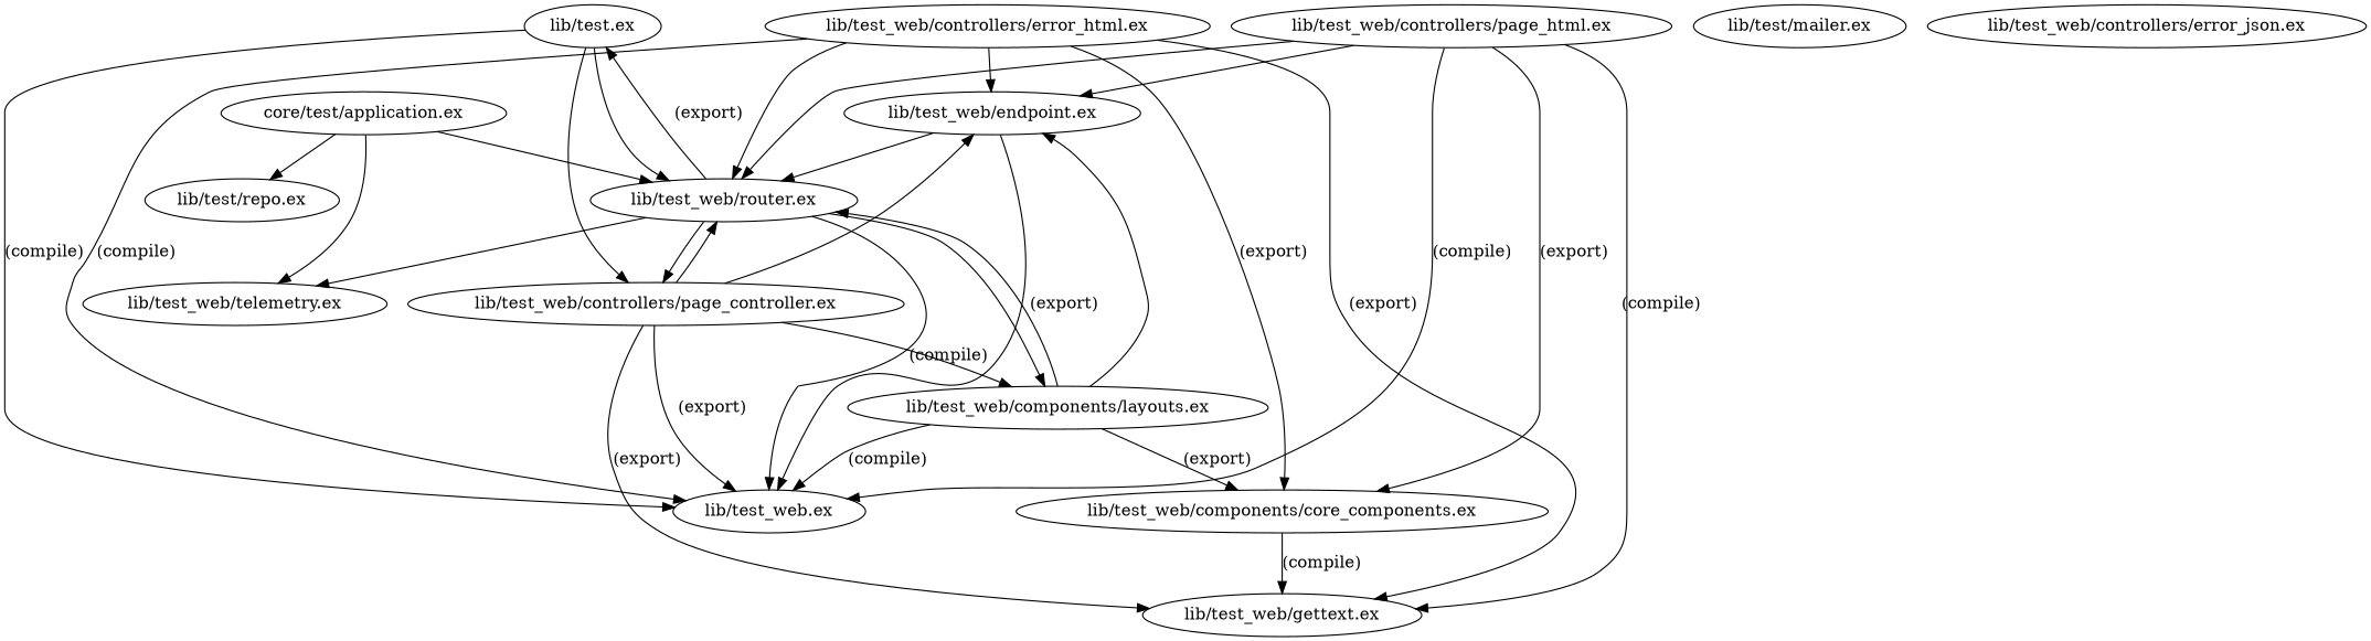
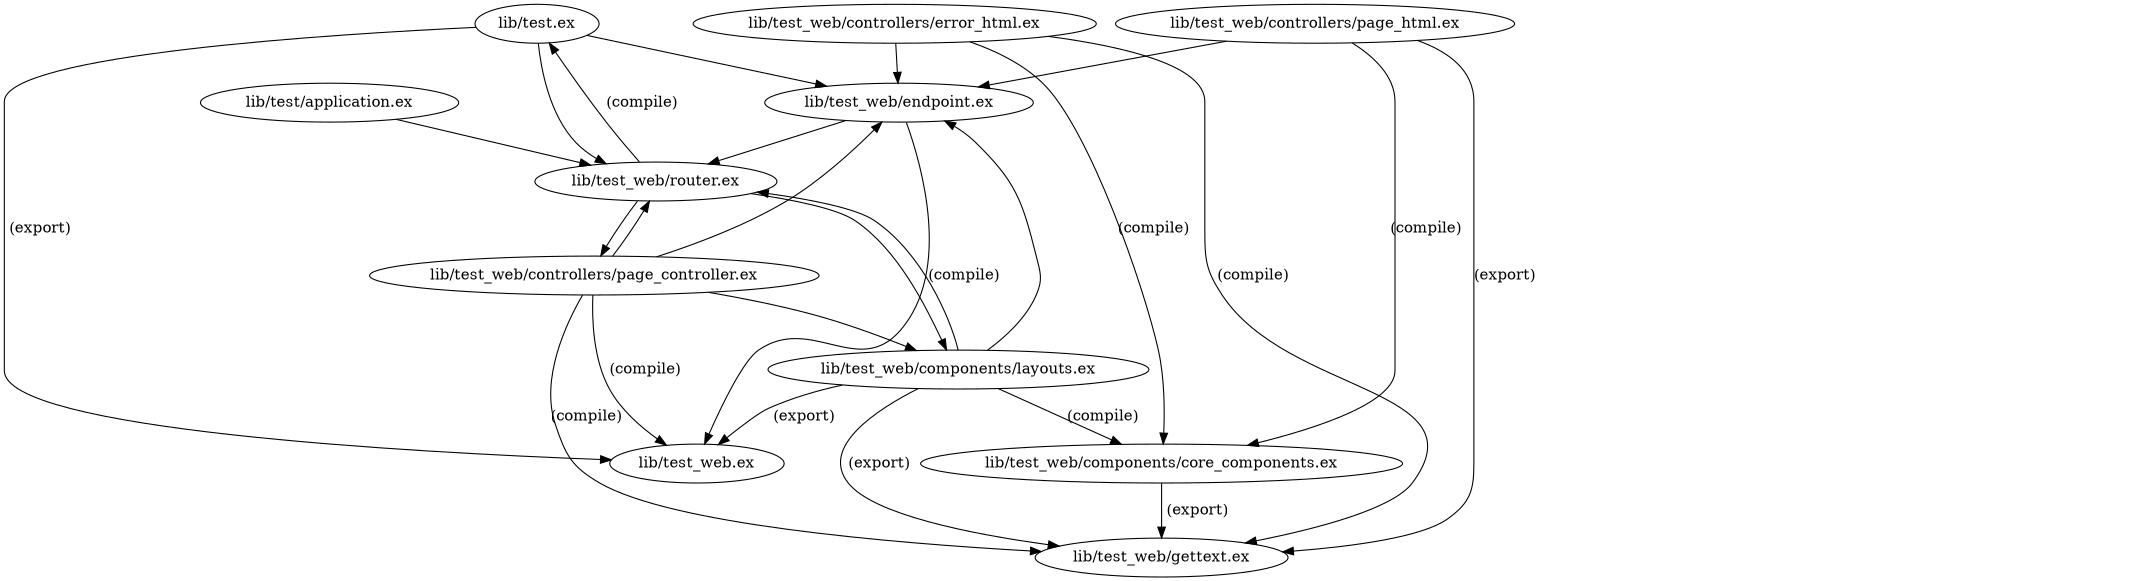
  digraph {
    "lib/test.ex"
    "lib/test_web.ex"
    "lib/test_web/endpoint.ex"
    "lib/test_web/router.ex"
    "lib/test_web/components/layouts.ex"
    "lib/test_web/controllers/page_controller.ex"
-   "lib/test_web/telemetry.ex"
    "lib/test_web/components/core_components.ex"
    "lib/test_web/gettext.ex"
-   "lib/test/application.ex" [label="core/test/application.ex"]
-   "lib/test/repo.ex"
-   "lib/test/mailer.ex"
+   "lib/test/application.ex"
    "lib/test_web/controllers/error_html.ex"
-   "lib/test_web/controllers/error_json.ex"
    "lib/test_web/controllers/page_html.ex"
-   "lib/test.ex" -> "lib/test_web.ex" [label="(compile)"]
-   "lib/test.ex" -> "lib/test_web/controllers/page_controller.ex"
+   "lib/test.ex" -> "lib/test_web.ex" [label="(export)"]
+   "lib/test.ex" -> "lib/test_web/endpoint.ex"
    "lib/test.ex" -> "lib/test_web/router.ex"
-   "lib/test_web/endpoint.ex" -> "lib/test_web.ex" [label="(export)"]
+   "lib/test_web/endpoint.ex" -> "lib/test_web.ex" [label="(compile)"]
    "lib/test_web/endpoint.ex" -> "lib/test_web/router.ex"
-   "lib/test_web/router.ex" -> "lib/test.ex" [label="(export)"]
-   "lib/test_web/router.ex" -> "lib/test_web.ex" [label="(compile)"]
+   "lib/test_web/router.ex" -> "lib/test.ex" [label="(compile)"]
    "lib/test_web/router.ex" -> "lib/test_web/components/layouts.ex"
    "lib/test_web/router.ex" -> "lib/test_web/controllers/page_controller.ex"
-   "lib/test_web/router.ex" -> "lib/test_web/telemetry.ex"
-   "lib/test_web/components/layouts.ex" -> "lib/test_web.ex" [label="(compile)"]
+   "lib/test_web/components/layouts.ex" -> "lib/test_web.ex" [label="(export)"]
    "lib/test_web/components/layouts.ex" -> "lib/test_web/endpoint.ex"
    "lib/test_web/components/layouts.ex" -> "lib/test_web/router.ex"
-   "lib/test_web/components/layouts.ex" -> "lib/test_web/components/core_components.ex" [label="(export)"]
-   "lib/test_web/controllers/page_controller.ex" -> "lib/test_web.ex" [label="(export)"]
+   "lib/test_web/components/layouts.ex" -> "lib/test_web/components/core_components.ex" [label="(compile)"]
+   "lib/test_web/components/layouts.ex" -> "lib/test_web/gettext.ex" [label="(export)"]
+   "lib/test_web/controllers/page_controller.ex" -> "lib/test_web.ex" [label="(compile)"]
    "lib/test_web/controllers/page_controller.ex" -> "lib/test_web/endpoint.ex"
    "lib/test_web/controllers/page_controller.ex" -> "lib/test_web/router.ex"
    "lib/test_web/controllers/page_controller.ex" -> "lib/test_web/components/layouts.ex"
-   "lib/test_web/controllers/page_controller.ex" -> "lib/test_web/gettext.ex" [label="(export)"]
-   "lib/test_web/components/core_components.ex" -> "lib/test_web/gettext.ex" [label="(compile)"]
+   "lib/test_web/controllers/page_controller.ex" -> "lib/test_web/gettext.ex" [label="(compile)"]
+   "lib/test_web/components/core_components.ex" -> "lib/test_web/gettext.ex" [label="(export)"]
    "lib/test/application.ex" -> "lib/test_web/router.ex"
-   "lib/test/application.ex" -> "lib/test_web/telemetry.ex"
-   "lib/test/application.ex" -> "lib/test/repo.ex"
-   "lib/test_web/controllers/error_html.ex" -> "lib/test_web.ex" [label="(compile)"]
    "lib/test_web/controllers/error_html.ex" -> "lib/test_web/endpoint.ex"
-   "lib/test_web/controllers/error_html.ex" -> "lib/test_web/router.ex"
-   "lib/test_web/controllers/error_html.ex" -> "lib/test_web/components/core_components.ex" [label="(export)"]
-   "lib/test_web/controllers/error_html.ex" -> "lib/test_web/gettext.ex" [label="(export)"]
-   "lib/test_web/controllers/page_html.ex" -> "lib/test_web.ex" [label="(compile)"]
+   "lib/test_web/controllers/error_html.ex" -> "lib/test_web/components/core_components.ex" [label="(compile)"]
+   "lib/test_web/controllers/error_html.ex" -> "lib/test_web/gettext.ex" [label="(compile)"]
    "lib/test_web/controllers/page_html.ex" -> "lib/test_web/endpoint.ex"
-   "lib/test_web/controllers/page_html.ex" -> "lib/test_web/router.ex"
-   "lib/test_web/controllers/page_html.ex" -> "lib/test_web/components/core_components.ex" [label="(export)"]
-   "lib/test_web/controllers/page_html.ex" -> "lib/test_web/gettext.ex" [label="(compile)"]
+   "lib/test_web/controllers/page_html.ex" -> "lib/test_web/components/core_components.ex" [label="(compile)"]
+   "lib/test_web/controllers/page_html.ex" -> "lib/test_web/gettext.ex" [label="(export)"]
  }
